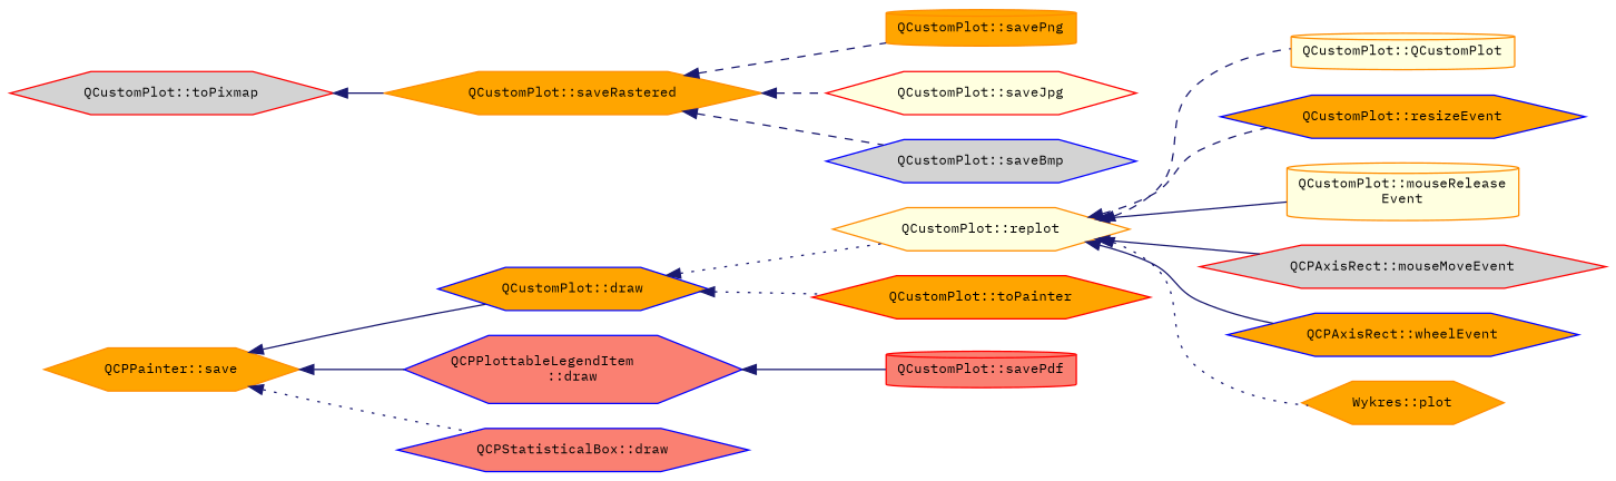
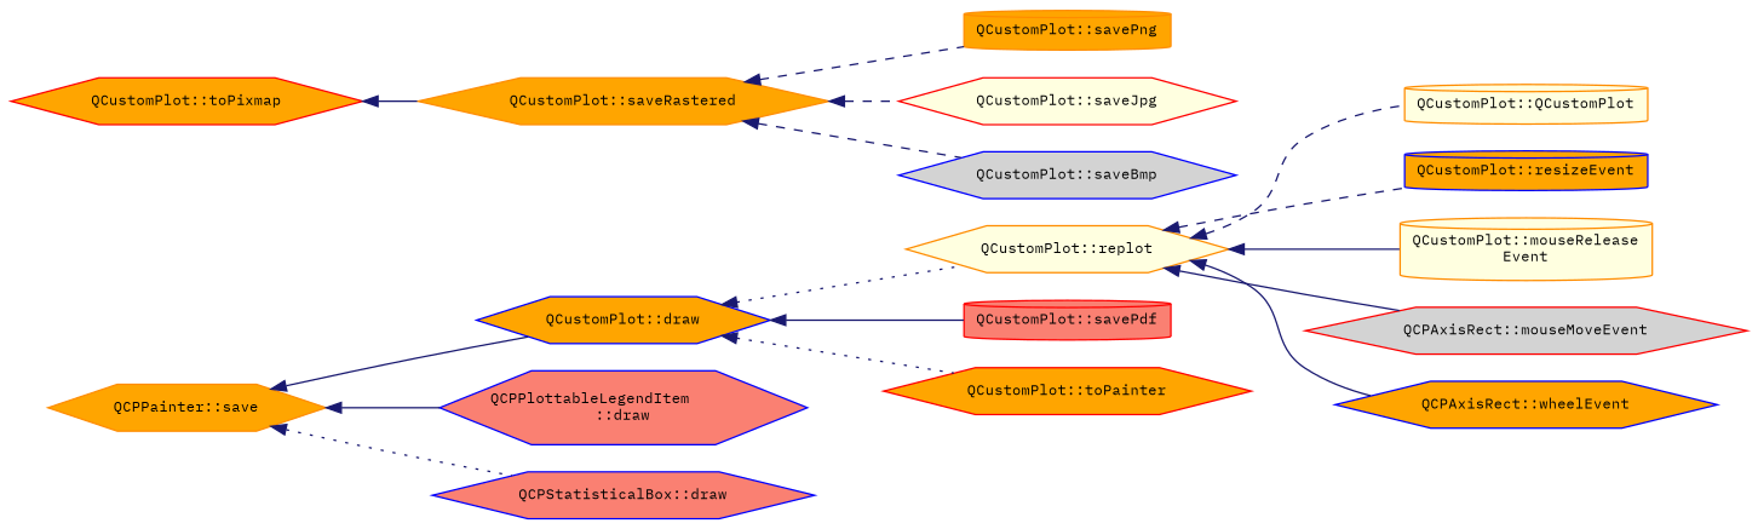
  digraph {
    fontname="IBM Plex Mono"
    rankdir=LR
    node [color=darkorange fillcolor=orange fontname="IBM Plex Mono" fontsize=10 shape=hexagon style=filled]
    edge [color=midnightblue dir=back fontname="IBM Plex Mono" fontsize=10 labelfontname=Helvetica labelfontsize=10 style=solid]
    n1 [fontcolor=black height=0.2 label="QCPPainter::save" width=0.4]
    n2 [color=blue height=0.2 label="QCustomPlot::draw" width=0.4]
    n3 [color=blue fillcolor=salmon height=0.2 label="QCPPlottableLegendItem\l::draw" width=0.4]
    n4 [color=blue fillcolor=salmon height=0.2 label="QCPStatisticalBox::draw" width=0.4]
    n5 [fillcolor=lightyellow height=0.2 label="QCustomPlot::replot" width=0.4]
    n6 [color=red fillcolor=salmon height=0.2 label="QCustomPlot::savePdf" shape=cylinder width=0.4]
    n7 [color=red height=0.2 label="QCustomPlot::toPainter" width=0.4]
    n8 [fillcolor=lightyellow height=0.2 label="QCustomPlot::QCustomPlot" shape=cylinder width=0.4]
-   n9 [color=blue height=0.2 label="QCustomPlot::resizeEvent" width=0.4]
+   n9 [color=blue height=0.2 label="QCustomPlot::resizeEvent" shape=cylinder width=0.4]
    n10 [fillcolor=lightyellow height=0.2 label="QCustomPlot::mouseRelease\lEvent" shape=cylinder width=0.4]
    n11 [color=red fillcolor=lightgrey height=0.2 label="QCPAxisRect::mouseMoveEvent" width=0.4]
    n12 [color=blue height=0.2 label="QCPAxisRect::wheelEvent" width=0.4]
-   n13 [height=0.2 label="Wykres::plot" width=0.4]
-   n14 [color=red fillcolor=lightgrey height=0.2 label="QCustomPlot::toPixmap" width=0.4]
+   n14 [color=red height=0.2 label="QCustomPlot::toPixmap" width=0.4]
    n15 [height=0.2 label="QCustomPlot::saveRastered" width=0.4]
    n16 [height=0.2 label="QCustomPlot::savePng" shape=cylinder width=0.4]
    n17 [color=red fillcolor=lightyellow height=0.2 label="QCustomPlot::saveJpg" width=0.4]
    n18 [color=blue fillcolor=lightgrey height=0.2 label="QCustomPlot::saveBmp" width=0.4]
    n1 -> n2
    n1 -> n3
    n1 -> n4 [style=dotted]
    n2 -> n5 [style=dotted]
-   n3 -> n6
+   n2 -> n6
    n2 -> n7 [style=dotted]
    n5 -> n8 [style=dashed]
    n5 -> n9 [style=dashed]
    n5 -> n10
    n5 -> n11
    n5 -> n12
-   n5 -> n13 [style=dotted]
    n14 -> n15
    n15 -> n16 [style=dashed]
    n15 -> n17 [style=dashed]
    n15 -> n18 [style=dashed]
  }
